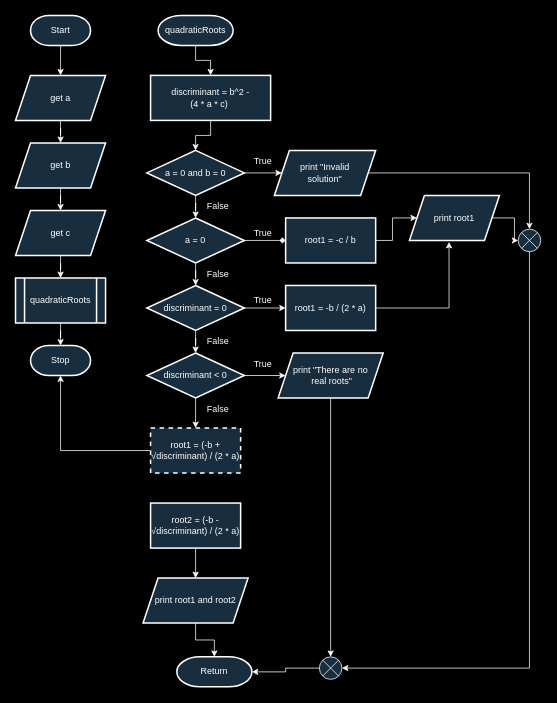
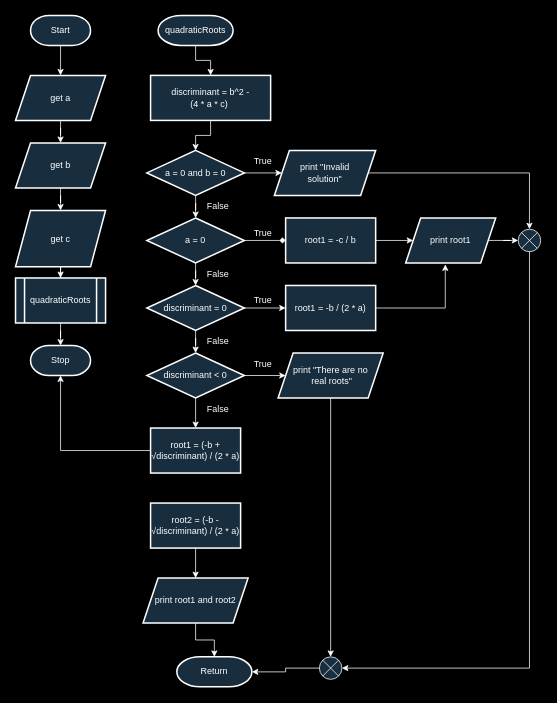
  <mxCell id="0" />
  <mxCell id="1" parent="0" />
  <mxCell id="2" value="" style="edgeStyle=orthogonalEdgeStyle;rounded=0;orthogonalLoop=1;jettySize=auto;html=1;labelBackgroundColor=none;strokeColor=#FFFFFF;fontColor=default;" parent="1" source="3" target="5" edge="1"><mxGeometry relative="1" as="geometry" /></mxCell>
  <mxCell id="3" value="Start" style="strokeWidth=2;html=1;shape=mxgraph.flowchart.terminator;whiteSpace=wrap;labelBackgroundColor=none;fillColor=#182E3E;strokeColor=#FFFFFF;fontColor=#FFFFFF;" parent="1" vertex="1"><mxGeometry x="40" y="20" width="80" height="40" as="geometry" /></mxCell>
  <mxCell id="4" value="" style="edgeStyle=orthogonalEdgeStyle;rounded=0;orthogonalLoop=1;jettySize=auto;html=1;labelBackgroundColor=none;strokeColor=#FFFFFF;fontColor=default;" parent="1" source="5" target="7" edge="1"><mxGeometry relative="1" as="geometry" /></mxCell>
  <mxCell id="5" value="get a" style="shape=parallelogram;perimeter=parallelogramPerimeter;whiteSpace=wrap;html=1;fixedSize=1;strokeWidth=2;labelBackgroundColor=none;fillColor=#182E3E;strokeColor=#FFFFFF;fontColor=#FFFFFF;" parent="1" vertex="1"><mxGeometry x="20" y="100" width="120" height="60" as="geometry" /></mxCell>
  <mxCell id="6" value="" style="edgeStyle=orthogonalEdgeStyle;rounded=0;orthogonalLoop=1;jettySize=auto;html=1;labelBackgroundColor=none;strokeColor=#FFFFFF;fontColor=default;" parent="1" source="7" target="9" edge="1"><mxGeometry relative="1" as="geometry" /></mxCell>
  <mxCell id="7" value="get b" style="shape=parallelogram;perimeter=parallelogramPerimeter;whiteSpace=wrap;html=1;fixedSize=1;strokeWidth=2;labelBackgroundColor=none;fillColor=#182E3E;strokeColor=#FFFFFF;fontColor=#FFFFFF;" parent="1" vertex="1"><mxGeometry x="20" y="190" width="120" height="60" as="geometry" /></mxCell>
  <mxCell id="8" value="" style="edgeStyle=orthogonalEdgeStyle;rounded=0;orthogonalLoop=1;jettySize=auto;html=1;labelBackgroundColor=none;strokeColor=#FFFFFF;fontColor=default;" parent="1" source="9" target="11" edge="1"><mxGeometry relative="1" as="geometry" /></mxCell>
- <mxCell id="9" value="get c" style="shape=parallelogram;perimeter=parallelogramPerimeter;whiteSpace=wrap;html=1;fixedSize=1;strokeWidth=2;labelBackgroundColor=none;fillColor=#182E3E;strokeColor=#FFFFFF;fontColor=#FFFFFF;" parent="1" vertex="1"><mxGeometry x="20" y="280" width="120" height="60" as="geometry" /></mxCell>
+ <mxCell id="9" value="get c" style="shape=parallelogram;perimeter=parallelogramPerimeter;whiteSpace=wrap;html=1;fixedSize=1;strokeWidth=2;labelBackgroundColor=none;fillColor=#182E3E;strokeColor=#FFFFFF;fontColor=#FFFFFF;" parent="1" vertex="1"><mxGeometry x="20" y="280" width="120" height="75" as="geometry" /></mxCell>
  <mxCell id="10" value="" style="edgeStyle=orthogonalEdgeStyle;rounded=0;orthogonalLoop=1;jettySize=auto;html=1;labelBackgroundColor=none;strokeColor=#FFFFFF;fontColor=default;" parent="1" source="11" target="12" edge="1"><mxGeometry relative="1" as="geometry" /></mxCell>
  <mxCell id="11" value="quadraticRoots" style="shape=process;whiteSpace=wrap;html=1;backgroundOutline=1;strokeWidth=2;labelBackgroundColor=none;fillColor=#182E3E;strokeColor=#FFFFFF;fontColor=#FFFFFF;" parent="1" vertex="1"><mxGeometry x="20" y="370" width="120" height="60" as="geometry" /></mxCell>
  <mxCell id="12" value="Stop" style="strokeWidth=2;html=1;shape=mxgraph.flowchart.terminator;whiteSpace=wrap;labelBackgroundColor=none;fillColor=#182E3E;strokeColor=#FFFFFF;fontColor=#FFFFFF;" parent="1" vertex="1"><mxGeometry x="40" y="460" width="80" height="40" as="geometry" /></mxCell>
  <mxCell id="13" value="" style="edgeStyle=orthogonalEdgeStyle;rounded=0;orthogonalLoop=1;jettySize=auto;html=1;labelBackgroundColor=none;strokeColor=#FFFFFF;fontColor=default;" parent="1" source="14" target="16" edge="1"><mxGeometry relative="1" as="geometry" /></mxCell>
  <mxCell id="14" value="quadraticRoots" style="strokeWidth=2;html=1;shape=mxgraph.flowchart.terminator;whiteSpace=wrap;labelBackgroundColor=none;fillColor=#182E3E;strokeColor=#FFFFFF;fontColor=#FFFFFF;" parent="1" vertex="1"><mxGeometry x="210" y="20" width="100" height="40" as="geometry" /></mxCell>
  <mxCell id="15" value="" style="edgeStyle=orthogonalEdgeStyle;rounded=0;orthogonalLoop=1;jettySize=auto;html=1;labelBackgroundColor=none;strokeColor=#FFFFFF;fontColor=default;" parent="1" source="16" target="19" edge="1"><mxGeometry relative="1" as="geometry" /></mxCell>
  <mxCell id="16" value="discriminant = b^2 - &lt;br&gt;(4 * a * c)&amp;nbsp;" style="whiteSpace=wrap;html=1;strokeWidth=2;labelBackgroundColor=none;fillColor=#182E3E;strokeColor=#FFFFFF;fontColor=#FFFFFF;" parent="1" vertex="1"><mxGeometry x="200" y="100" width="160" height="60" as="geometry" /></mxCell>
  <mxCell id="17" value="" style="edgeStyle=orthogonalEdgeStyle;rounded=0;orthogonalLoop=1;jettySize=auto;html=1;labelBackgroundColor=none;strokeColor=#FFFFFF;fontColor=default;" parent="1" source="19" target="20" edge="1"><mxGeometry relative="1" as="geometry" /></mxCell>
  <mxCell id="18" value="" style="edgeStyle=orthogonalEdgeStyle;rounded=0;orthogonalLoop=1;jettySize=auto;html=1;labelBackgroundColor=none;strokeColor=#FFFFFF;fontColor=default;" parent="1" source="19" target="23" edge="1"><mxGeometry relative="1" as="geometry" /></mxCell>
  <mxCell id="19" value="a = 0 and b = 0" style="rhombus;whiteSpace=wrap;html=1;strokeWidth=2;labelBackgroundColor=none;fillColor=#182E3E;strokeColor=#FFFFFF;fontColor=#FFFFFF;" parent="1" vertex="1"><mxGeometry x="195" y="200" width="130" height="60" as="geometry" /></mxCell>
  <mxCell id="20" value="print &quot;Invalid &lt;br&gt;solution&quot;" style="shape=parallelogram;perimeter=parallelogramPerimeter;whiteSpace=wrap;html=1;fixedSize=1;strokeWidth=2;labelBackgroundColor=none;fillColor=#182E3E;strokeColor=#FFFFFF;fontColor=#FFFFFF;" parent="1" vertex="1"><mxGeometry x="365" y="200" width="135" height="60" as="geometry" /></mxCell>
  <mxCell id="21" value="" style="edgeStyle=orthogonalEdgeStyle;rounded=0;orthogonalLoop=1;jettySize=auto;html=1;labelBackgroundColor=none;strokeColor=#FFFFFF;fontColor=default;endArrow=diamond;" parent="1" source="23" target="25" edge="1"><mxGeometry relative="1" as="geometry" /></mxCell>
  <mxCell id="22" value="" style="edgeStyle=orthogonalEdgeStyle;rounded=0;orthogonalLoop=1;jettySize=auto;html=1;labelBackgroundColor=none;strokeColor=#FFFFFF;fontColor=default;" parent="1" source="23" target="30" edge="1"><mxGeometry relative="1" as="geometry" /></mxCell>
  <mxCell id="23" value="a = 0" style="rhombus;whiteSpace=wrap;html=1;strokeWidth=2;labelBackgroundColor=none;fillColor=#182E3E;strokeColor=#FFFFFF;fontColor=#FFFFFF;" parent="1" vertex="1"><mxGeometry x="195" y="290" width="130" height="60" as="geometry" /></mxCell>
  <mxCell id="24" value="" style="edgeStyle=orthogonalEdgeStyle;rounded=0;orthogonalLoop=1;jettySize=auto;html=1;labelBackgroundColor=none;strokeColor=#FFFFFF;fontColor=default;" parent="1" source="25" target="27" edge="1"><mxGeometry relative="1" as="geometry" /></mxCell>
  <mxCell id="25" value="root1 = -c / b" style="whiteSpace=wrap;html=1;strokeWidth=2;labelBackgroundColor=none;fillColor=#182E3E;strokeColor=#FFFFFF;fontColor=#FFFFFF;" parent="1" vertex="1"><mxGeometry x="380" y="290" width="120" height="60" as="geometry" /></mxCell>
  <mxCell id="26" value="" style="edgeStyle=orthogonalEdgeStyle;rounded=0;orthogonalLoop=1;jettySize=auto;html=1;labelBackgroundColor=none;strokeColor=#FFFFFF;fontColor=default;" parent="1" source="27" target="47" edge="1"><mxGeometry relative="1" as="geometry" /></mxCell>
- <mxCell id="27" value="print root1" style="shape=parallelogram;perimeter=parallelogramPerimeter;whiteSpace=wrap;html=1;fixedSize=1;strokeWidth=2;labelBackgroundColor=none;fillColor=#182E3E;strokeColor=#FFFFFF;fontColor=#FFFFFF;" parent="1" vertex="1"><mxGeometry x="545" y="260" width="120" height="60" as="geometry" /></mxCell>
+ <mxCell id="27" value="print root1" style="shape=parallelogram;perimeter=parallelogramPerimeter;whiteSpace=wrap;html=1;fixedSize=1;strokeWidth=2;labelBackgroundColor=none;fillColor=#182E3E;strokeColor=#FFFFFF;fontColor=#FFFFFF;" parent="1" vertex="1"><mxGeometry x="540" y="290" width="120" height="60" as="geometry" /></mxCell>
  <mxCell id="28" value="" style="edgeStyle=orthogonalEdgeStyle;rounded=0;orthogonalLoop=1;jettySize=auto;html=1;labelBackgroundColor=none;strokeColor=#FFFFFF;fontColor=default;" parent="1" source="30" target="32" edge="1"><mxGeometry relative="1" as="geometry" /></mxCell>
  <mxCell id="29" value="" style="edgeStyle=orthogonalEdgeStyle;rounded=0;orthogonalLoop=1;jettySize=auto;html=1;labelBackgroundColor=none;strokeColor=#FFFFFF;fontColor=default;" parent="1" source="30" target="35" edge="1"><mxGeometry relative="1" as="geometry" /></mxCell>
  <mxCell id="30" value="discriminant = 0" style="rhombus;whiteSpace=wrap;html=1;strokeWidth=2;labelBackgroundColor=none;fillColor=#182E3E;strokeColor=#FFFFFF;fontColor=#FFFFFF;" parent="1" vertex="1"><mxGeometry x="195" y="380" width="130" height="60" as="geometry" /></mxCell>
  <mxCell id="31" style="edgeStyle=orthogonalEdgeStyle;rounded=0;orthogonalLoop=1;jettySize=auto;html=1;entryX=0.44;entryY=1.033;entryDx=0;entryDy=0;entryPerimeter=0;labelBackgroundColor=none;strokeColor=#FFFFFF;fontColor=default;" parent="1" source="32" target="27" edge="1"><mxGeometry relative="1" as="geometry" /></mxCell>
  <mxCell id="32" value="root1 = -b / (2 * a)" style="whiteSpace=wrap;html=1;strokeWidth=2;labelBackgroundColor=none;fillColor=#182E3E;strokeColor=#FFFFFF;fontColor=#FFFFFF;" parent="1" vertex="1"><mxGeometry x="380" y="380" width="120" height="60" as="geometry" /></mxCell>
  <mxCell id="33" value="" style="edgeStyle=orthogonalEdgeStyle;rounded=0;orthogonalLoop=1;jettySize=auto;html=1;labelBackgroundColor=none;strokeColor=#FFFFFF;fontColor=default;" parent="1" source="35" target="36" edge="1"><mxGeometry relative="1" as="geometry" /></mxCell>
  <mxCell id="34" value="" style="edgeStyle=orthogonalEdgeStyle;rounded=0;orthogonalLoop=1;jettySize=auto;html=1;labelBackgroundColor=none;strokeColor=#FFFFFF;fontColor=default;" parent="1" source="35" target="38" edge="1"><mxGeometry relative="1" as="geometry" /></mxCell>
  <mxCell id="35" value="discriminant &amp;lt; 0" style="rhombus;whiteSpace=wrap;html=1;strokeWidth=2;labelBackgroundColor=none;fillColor=#182E3E;strokeColor=#FFFFFF;fontColor=#FFFFFF;" parent="1" vertex="1"><mxGeometry x="195" y="470" width="130" height="60" as="geometry" /></mxCell>
  <mxCell id="36" value="print &quot;There are no&lt;br&gt;&amp;nbsp;real roots&quot;" style="shape=parallelogram;perimeter=parallelogramPerimeter;whiteSpace=wrap;html=1;fixedSize=1;strokeWidth=2;labelBackgroundColor=none;fillColor=#182E3E;strokeColor=#FFFFFF;fontColor=#FFFFFF;" parent="1" vertex="1"><mxGeometry x="370" y="470" width="140" height="60" as="geometry" /></mxCell>
  <mxCell id="37" value="" style="edgeStyle=orthogonalEdgeStyle;rounded=0;orthogonalLoop=1;jettySize=auto;html=1;labelBackgroundColor=none;strokeColor=#FFFFFF;fontColor=default;" parent="1" source="38" target="12" edge="1"><mxGeometry relative="1" as="geometry" /></mxCell>
- <mxCell id="38" value="root1 = (-b + √discriminant) / (2 * a)" style="whiteSpace=wrap;html=1;strokeWidth=2;labelBackgroundColor=none;fillColor=#182E3E;strokeColor=#FFFFFF;fontColor=#FFFFFF;dashed=1;" parent="1" vertex="1"><mxGeometry x="200" y="570" width="120" height="60" as="geometry" /></mxCell>
+ <mxCell id="38" value="root1 = (-b + √discriminant) / (2 * a)" style="whiteSpace=wrap;html=1;strokeWidth=2;labelBackgroundColor=none;fillColor=#182E3E;strokeColor=#FFFFFF;fontColor=#FFFFFF;" parent="1" vertex="1"><mxGeometry x="200" y="570" width="120" height="60" as="geometry" /></mxCell>
  <mxCell id="39" value="" style="edgeStyle=orthogonalEdgeStyle;rounded=0;orthogonalLoop=1;jettySize=auto;html=1;labelBackgroundColor=none;strokeColor=#FFFFFF;fontColor=default;" parent="1" source="40" target="42" edge="1"><mxGeometry relative="1" as="geometry" /></mxCell>
  <mxCell id="40" value="root2 = (-b - √discriminant) / (2 * a)" style="whiteSpace=wrap;html=1;strokeWidth=2;labelBackgroundColor=none;fillColor=#182E3E;strokeColor=#FFFFFF;fontColor=#FFFFFF;" parent="1" vertex="1"><mxGeometry x="200" y="670" width="120" height="60" as="geometry" /></mxCell>
  <mxCell id="41" value="" style="edgeStyle=orthogonalEdgeStyle;rounded=0;orthogonalLoop=1;jettySize=auto;html=1;labelBackgroundColor=none;strokeColor=#FFFFFF;fontColor=default;" parent="1" source="42" target="43" edge="1"><mxGeometry relative="1" as="geometry" /></mxCell>
  <mxCell id="42" value="print root1 and root2" style="shape=parallelogram;perimeter=parallelogramPerimeter;whiteSpace=wrap;html=1;fixedSize=1;strokeWidth=2;labelBackgroundColor=none;fillColor=#182E3E;strokeColor=#FFFFFF;fontColor=#FFFFFF;" parent="1" vertex="1"><mxGeometry x="190" y="770" width="140" height="60" as="geometry" /></mxCell>
  <mxCell id="43" value="Return" style="strokeWidth=2;html=1;shape=mxgraph.flowchart.terminator;whiteSpace=wrap;labelBackgroundColor=none;fillColor=#182E3E;strokeColor=#FFFFFF;fontColor=#FFFFFF;" parent="1" vertex="1"><mxGeometry x="235" y="875" width="100" height="40" as="geometry" /></mxCell>
  <mxCell id="44" value="" style="verticalLabelPosition=bottom;verticalAlign=top;html=1;shape=mxgraph.flowchart.or;labelBackgroundColor=none;fillColor=#182E3E;strokeColor=#FFFFFF;fontColor=#FFFFFF;" parent="1" vertex="1"><mxGeometry x="425" y="875" width="30" height="30" as="geometry" /></mxCell>
  <mxCell id="45" style="edgeStyle=orthogonalEdgeStyle;rounded=0;orthogonalLoop=1;jettySize=auto;html=1;entryX=0.5;entryY=0;entryDx=0;entryDy=0;entryPerimeter=0;labelBackgroundColor=none;strokeColor=#FFFFFF;fontColor=default;" parent="1" source="36" target="44" edge="1"><mxGeometry relative="1" as="geometry" /></mxCell>
  <mxCell id="46" style="edgeStyle=orthogonalEdgeStyle;rounded=0;orthogonalLoop=1;jettySize=auto;html=1;exitX=0;exitY=0.5;exitDx=0;exitDy=0;exitPerimeter=0;entryX=1;entryY=0.5;entryDx=0;entryDy=0;entryPerimeter=0;labelBackgroundColor=none;strokeColor=#FFFFFF;fontColor=default;" parent="1" source="44" target="43" edge="1"><mxGeometry relative="1" as="geometry" /></mxCell>
  <mxCell id="47" value="" style="verticalLabelPosition=bottom;verticalAlign=top;html=1;shape=mxgraph.flowchart.or;labelBackgroundColor=none;fillColor=#182E3E;strokeColor=#FFFFFF;fontColor=#FFFFFF;" parent="1" vertex="1"><mxGeometry x="690" y="305" width="30" height="30" as="geometry" /></mxCell>
  <mxCell id="48" style="edgeStyle=orthogonalEdgeStyle;rounded=0;orthogonalLoop=1;jettySize=auto;html=1;entryX=0.5;entryY=0;entryDx=0;entryDy=0;entryPerimeter=0;labelBackgroundColor=none;strokeColor=#FFFFFF;fontColor=default;" parent="1" source="20" target="47" edge="1"><mxGeometry relative="1" as="geometry" /></mxCell>
  <mxCell id="49" style="edgeStyle=orthogonalEdgeStyle;rounded=0;orthogonalLoop=1;jettySize=auto;html=1;entryX=1;entryY=0.5;entryDx=0;entryDy=0;entryPerimeter=0;labelBackgroundColor=none;strokeColor=#FFFFFF;fontColor=default;" parent="1" source="47" target="44" edge="1"><mxGeometry relative="1" as="geometry"><mxPoint x="705" y="875" as="targetPoint" /><Array as="points"><mxPoint x="705" y="890" /></Array></mxGeometry></mxCell>
  <mxCell id="50" value="True" style="text;html=1;strokeColor=none;fillColor=none;align=center;verticalAlign=middle;whiteSpace=wrap;rounded=0;fontColor=#FFFFFF;" vertex="1" parent="1"><mxGeometry x="320" y="200" width="60" height="30" as="geometry" /></mxCell>
  <mxCell id="51" value="True" style="text;html=1;strokeColor=none;fillColor=none;align=center;verticalAlign=middle;whiteSpace=wrap;rounded=0;fontColor=#FFFFFF;" vertex="1" parent="1"><mxGeometry x="320" y="295" width="60" height="30" as="geometry" /></mxCell>
  <mxCell id="52" value="True" style="text;html=1;strokeColor=none;fillColor=none;align=center;verticalAlign=middle;whiteSpace=wrap;rounded=0;fontColor=#FFFFFF;" vertex="1" parent="1"><mxGeometry x="320" y="385" width="60" height="30" as="geometry" /></mxCell>
  <mxCell id="53" value="True" style="text;html=1;strokeColor=none;fillColor=none;align=center;verticalAlign=middle;whiteSpace=wrap;rounded=0;fontColor=#FFFFFF;" vertex="1" parent="1"><mxGeometry x="320" y="470" width="60" height="30" as="geometry" /></mxCell>
  <mxCell id="54" value="False" style="text;html=1;strokeColor=none;fillColor=none;align=center;verticalAlign=middle;whiteSpace=wrap;rounded=0;fontColor=#FFFFFF;" vertex="1" parent="1"><mxGeometry x="260" y="260" width="60" height="30" as="geometry" /></mxCell>
  <mxCell id="55" value="False" style="text;html=1;strokeColor=none;fillColor=none;align=center;verticalAlign=middle;whiteSpace=wrap;rounded=0;fontColor=#FFFFFF;" vertex="1" parent="1"><mxGeometry x="260" y="350" width="60" height="30" as="geometry" /></mxCell>
  <mxCell id="56" value="False" style="text;html=1;strokeColor=none;fillColor=none;align=center;verticalAlign=middle;whiteSpace=wrap;rounded=0;fontColor=#FFFFFF;" vertex="1" parent="1"><mxGeometry x="260" y="440" width="60" height="30" as="geometry" /></mxCell>
  <mxCell id="57" value="False" style="text;html=1;strokeColor=none;fillColor=none;align=center;verticalAlign=middle;whiteSpace=wrap;rounded=0;fontColor=#FFFFFF;" vertex="1" parent="1"><mxGeometry x="260" y="530" width="60" height="30" as="geometry" /></mxCell>
